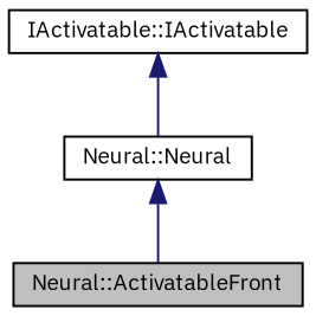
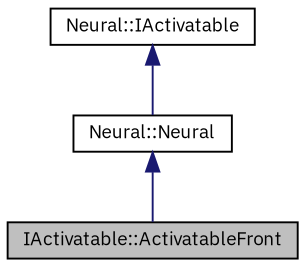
  digraph {
    fontname="IBM Plex Sans"
    node [color=black fillcolor=white fontname="IBM Plex Sans" fontsize=10 shape=record style=filled]
    edge [color=midnightblue dir=back fontname="IBM Plex Sans" fontsize=10 labelfontname=Helvetica labelfontsize=10 style=solid]
-   n1 [fillcolor=grey75 fontcolor=black height=0.2 label="Neural::ActivatableFront" width=0.4]
+   n1 [fillcolor=grey75 fontcolor=black height=0.2 label="IActivatable::ActivatableFront" width=0.4]
    n2 [height=0.2 label="Neural::Neural" width=0.4]
-   n3 [height=0.2 label="IActivatable::IActivatable" width=0.4]
+   n3 [height=0.2 label="Neural::IActivatable" width=0.4]
    n2 -> n1
    n3 -> n2
  }
